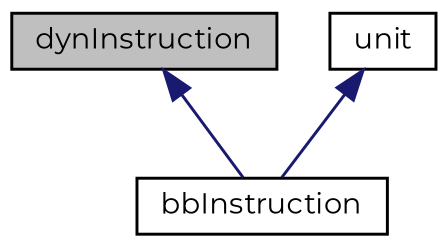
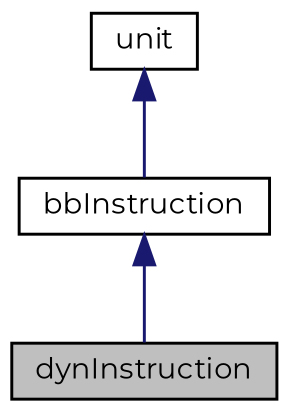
  digraph {
    fontname=Montserrat
    node [color=black fillcolor=white fontname=Montserrat fontsize=10 shape=record style=filled]
    edge [color=midnightblue dir=back fontname=Montserrat fontsize=10 labelfontname=Helvetica labelfontsize=10 style=solid]
    n1 [fillcolor=grey75 fontcolor=black height=0.2 label=dynInstruction width=0.4]
    n2 [height=0.2 label=bbInstruction width=0.4]
    n3 [height=0.2 label=unit width=0.4]
-   n1 -> n2
+   n2 -> n1
    n3 -> n2
  }
